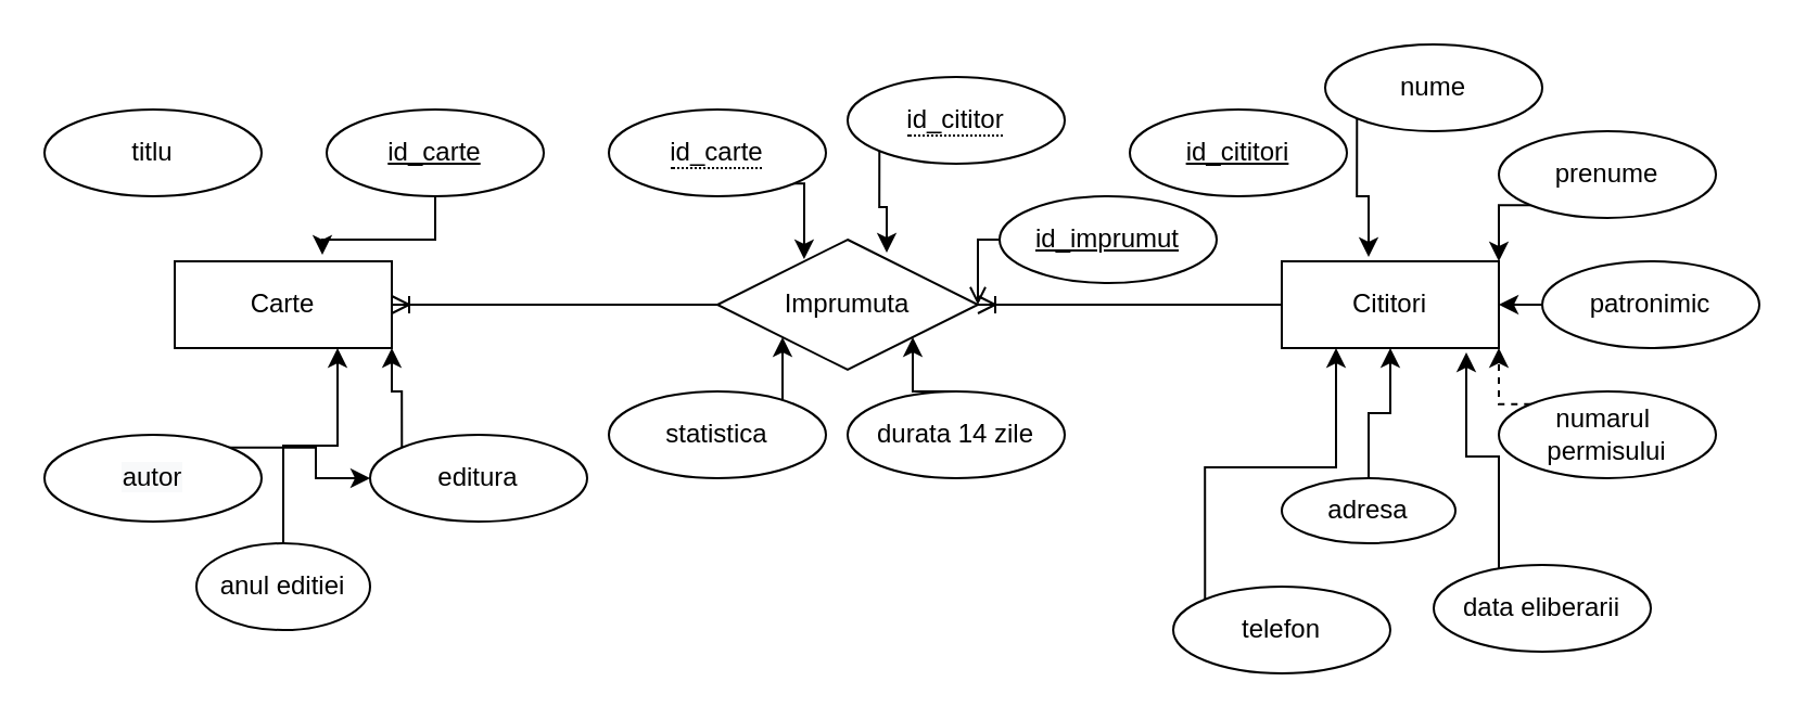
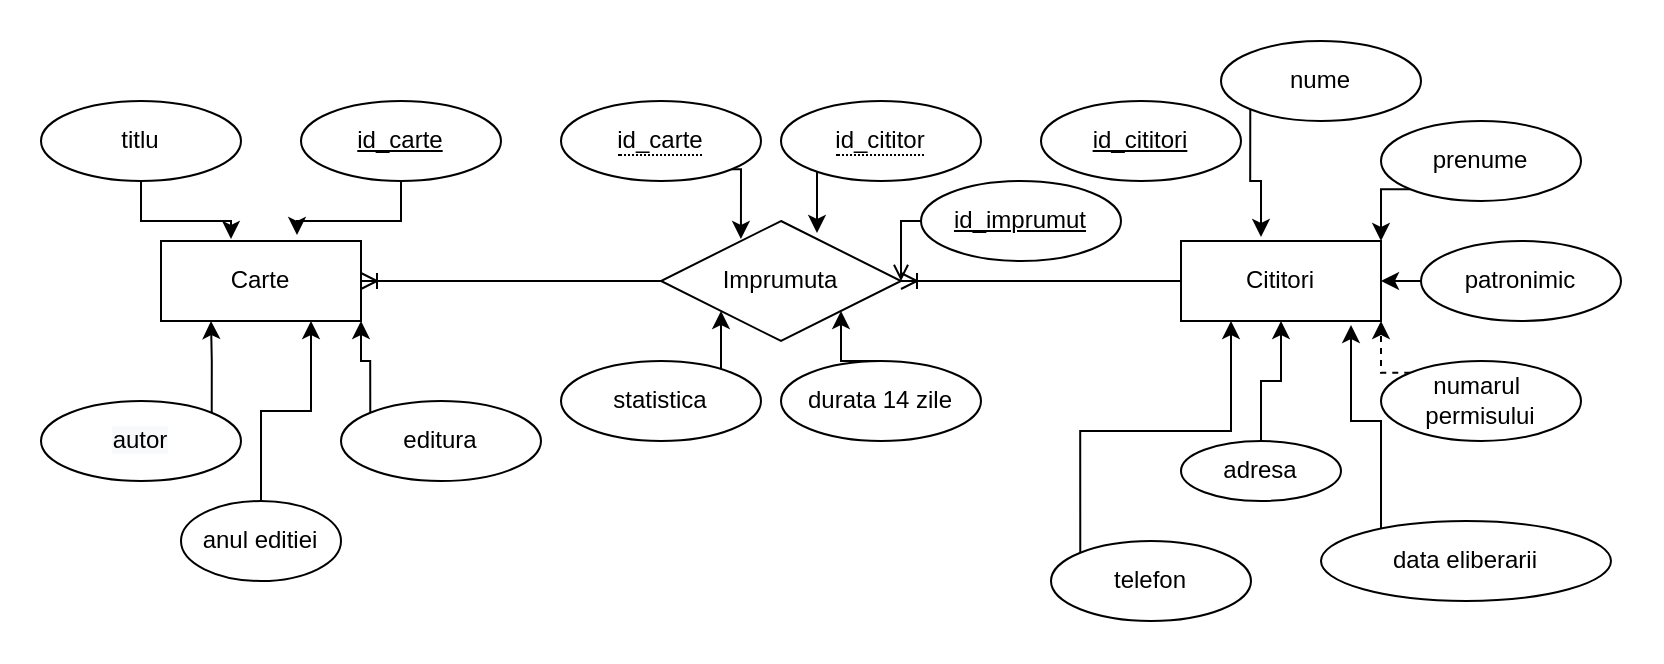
  <mxCell id="0" />
  <mxCell id="1" parent="0" />
  <mxCell id="2" value="Carte" style="whiteSpace=wrap;html=1;align=center;" vertex="1" parent="1"><mxGeometry x="80" y="120" width="100" height="40" as="geometry" /></mxCell>
  <mxCell id="3" style="edgeStyle=orthogonalEdgeStyle;rounded=0;orthogonalLoop=1;jettySize=auto;html=1;exitX=0.5;exitY=1;exitDx=0;exitDy=0;entryX=0.68;entryY=-0.075;entryDx=0;entryDy=0;entryPerimeter=0;" edge="1" parent="1" source="4" target="2"><mxGeometry relative="1" as="geometry" /></mxCell>
  <mxCell id="4" value="id_carte" style="ellipse;whiteSpace=wrap;html=1;align=center;fontStyle=4;" vertex="1" parent="1"><mxGeometry x="150" y="50" width="100" height="40" as="geometry" /></mxCell>
+ <mxCell id="5" style="edgeStyle=orthogonalEdgeStyle;rounded=0;orthogonalLoop=1;jettySize=auto;html=1;exitX=0.5;exitY=1;exitDx=0;exitDy=0;entryX=0.35;entryY=-0.025;entryDx=0;entryDy=0;entryPerimeter=0;" edge="1" parent="1" source="6" target="2"><mxGeometry relative="1" as="geometry" /></mxCell>
  <mxCell id="6" value="titlu" style="ellipse;whiteSpace=wrap;html=1;align=center;" vertex="1" parent="1"><mxGeometry x="20" y="50" width="100" height="40" as="geometry" /></mxCell>
- <mxCell id="7" style="edgeStyle=orthogonalEdgeStyle;rounded=0;orthogonalLoop=1;jettySize=auto;html=1;exitX=1;exitY=0;exitDx=0;exitDy=0;" edge="1" parent="1" source="8" target="10"><mxGeometry relative="1" as="geometry" /></mxCell>
+ <mxCell id="7" style="edgeStyle=orthogonalEdgeStyle;rounded=0;orthogonalLoop=1;jettySize=auto;html=1;exitX=1;exitY=0;exitDx=0;exitDy=0;entryX=0.25;entryY=1;entryDx=0;entryDy=0;" edge="1" parent="1" source="8" target="2"><mxGeometry relative="1" as="geometry" /></mxCell>
  <mxCell id="8" value="&#10;&#10;&lt;span style=&quot;color: rgb(0, 0, 0); font-family: helvetica; font-size: 12px; font-style: normal; font-weight: 400; letter-spacing: normal; text-align: center; text-indent: 0px; text-transform: none; word-spacing: 0px; background-color: rgb(248, 249, 250); display: inline; float: none;&quot;&gt;autor&lt;/span&gt;&#10;&#10;" style="ellipse;whiteSpace=wrap;html=1;align=center;" vertex="1" parent="1"><mxGeometry x="20" y="200" width="100" height="40" as="geometry" /></mxCell>
  <mxCell id="9" style="edgeStyle=orthogonalEdgeStyle;rounded=0;orthogonalLoop=1;jettySize=auto;html=1;exitX=0;exitY=0;exitDx=0;exitDy=0;entryX=1;entryY=1;entryDx=0;entryDy=0;" edge="1" parent="1" source="10" target="2"><mxGeometry relative="1" as="geometry" /></mxCell>
  <mxCell id="10" value="editura" style="ellipse;whiteSpace=wrap;html=1;align=center;" vertex="1" parent="1"><mxGeometry x="170" y="200" width="100" height="40" as="geometry" /></mxCell>
  <mxCell id="11" style="edgeStyle=orthogonalEdgeStyle;rounded=0;orthogonalLoop=1;jettySize=auto;html=1;exitX=0.5;exitY=0;exitDx=0;exitDy=0;entryX=0.75;entryY=1;entryDx=0;entryDy=0;" edge="1" parent="1" source="12" target="2"><mxGeometry relative="1" as="geometry" /></mxCell>
  <mxCell id="12" value="anul editiei" style="ellipse;whiteSpace=wrap;html=1;align=center;" vertex="1" parent="1"><mxGeometry x="90" y="250" width="80" height="40" as="geometry" /></mxCell>
  <mxCell id="13" value="Cititori" style="whiteSpace=wrap;html=1;align=center;" vertex="1" parent="1"><mxGeometry x="590" y="120" width="100" height="40" as="geometry" /></mxCell>
  <mxCell id="14" value="id_cititori" style="ellipse;whiteSpace=wrap;html=1;align=center;fontStyle=4;" vertex="1" parent="1"><mxGeometry x="520" y="50" width="100" height="40" as="geometry" /></mxCell>
  <mxCell id="15" style="edgeStyle=orthogonalEdgeStyle;rounded=0;orthogonalLoop=1;jettySize=auto;html=1;exitX=0;exitY=1;exitDx=0;exitDy=0;entryX=0.4;entryY=-0.05;entryDx=0;entryDy=0;entryPerimeter=0;" edge="1" parent="1" source="16" target="13"><mxGeometry relative="1" as="geometry" /></mxCell>
  <mxCell id="16" value="nume" style="ellipse;whiteSpace=wrap;html=1;align=center;" vertex="1" parent="1"><mxGeometry x="610" y="20" width="100" height="40" as="geometry" /></mxCell>
  <mxCell id="17" style="edgeStyle=orthogonalEdgeStyle;rounded=0;orthogonalLoop=1;jettySize=auto;html=1;exitX=0;exitY=1;exitDx=0;exitDy=0;entryX=1;entryY=0;entryDx=0;entryDy=0;" edge="1" parent="1" source="18" target="13"><mxGeometry relative="1" as="geometry" /></mxCell>
  <mxCell id="18" value="prenume" style="ellipse;whiteSpace=wrap;html=1;align=center;" vertex="1" parent="1"><mxGeometry x="690" y="60" width="100" height="40" as="geometry" /></mxCell>
  <mxCell id="19" style="edgeStyle=orthogonalEdgeStyle;rounded=0;orthogonalLoop=1;jettySize=auto;html=1;exitX=0;exitY=0.5;exitDx=0;exitDy=0;entryX=1;entryY=0.5;entryDx=0;entryDy=0;" edge="1" parent="1" source="20" target="13"><mxGeometry relative="1" as="geometry" /></mxCell>
  <mxCell id="20" value="patronimic" style="ellipse;whiteSpace=wrap;html=1;align=center;" vertex="1" parent="1"><mxGeometry x="710" y="120" width="100" height="40" as="geometry" /></mxCell>
  <mxCell id="21" style="edgeStyle=orthogonalEdgeStyle;rounded=0;orthogonalLoop=1;jettySize=auto;html=1;exitX=0;exitY=0;exitDx=0;exitDy=0;entryX=1;entryY=1;entryDx=0;entryDy=0;dashed=1;" edge="1" parent="1" source="22" target="13"><mxGeometry relative="1" as="geometry" /></mxCell>
  <mxCell id="22" value="numarul&amp;nbsp; permisului" style="ellipse;whiteSpace=wrap;html=1;align=center;" vertex="1" parent="1"><mxGeometry x="690" y="180" width="100" height="40" as="geometry" /></mxCell>
  <mxCell id="23" style="edgeStyle=orthogonalEdgeStyle;rounded=0;orthogonalLoop=1;jettySize=auto;html=1;exitX=1;exitY=0;exitDx=0;exitDy=0;entryX=0.85;entryY=1.05;entryDx=0;entryDy=0;entryPerimeter=0;" edge="1" parent="1" source="24" target="13"><mxGeometry relative="1" as="geometry"><Array as="points"><mxPoint x="690" y="266" /><mxPoint x="690" y="210" /><mxPoint x="675" y="210" /></Array></mxGeometry></mxCell>
- <mxCell id="24" value="data eliberarii" style="ellipse;whiteSpace=wrap;html=1;align=center;" vertex="1" parent="1"><mxGeometry x="660" y="260" width="100" height="40" as="geometry" /></mxCell>
+ <mxCell id="24" value="data eliberarii" style="ellipse;whiteSpace=wrap;html=1;align=center;" vertex="1" parent="1"><mxGeometry x="660" y="260" width="145" height="40" as="geometry" /></mxCell>
  <mxCell id="25" style="edgeStyle=orthogonalEdgeStyle;rounded=0;orthogonalLoop=1;jettySize=auto;html=1;exitX=0.5;exitY=0;exitDx=0;exitDy=0;entryX=0.5;entryY=1;entryDx=0;entryDy=0;" edge="1" parent="1" source="26" target="13"><mxGeometry relative="1" as="geometry" /></mxCell>
  <mxCell id="26" value="adresa" style="ellipse;whiteSpace=wrap;html=1;align=center;" vertex="1" parent="1"><mxGeometry x="590" y="220" width="80" height="30" as="geometry" /></mxCell>
  <mxCell id="27" style="edgeStyle=orthogonalEdgeStyle;rounded=0;orthogonalLoop=1;jettySize=auto;html=1;exitX=0;exitY=0;exitDx=0;exitDy=0;entryX=0.25;entryY=1;entryDx=0;entryDy=0;" edge="1" parent="1" source="28" target="13"><mxGeometry relative="1" as="geometry" /></mxCell>
- <mxCell id="28" value="telefon" style="ellipse;whiteSpace=wrap;html=1;align=center;" vertex="1" parent="1"><mxGeometry x="540" y="270" width="100" height="40" as="geometry" /></mxCell>
+ <mxCell id="28" value="telefon" style="ellipse;whiteSpace=wrap;html=1;align=center;" vertex="1" parent="1"><mxGeometry x="525" y="270" width="100" height="40" as="geometry" /></mxCell>
  <mxCell id="29" value="Imprumuta" style="shape=rhombus;perimeter=rhombusPerimeter;whiteSpace=wrap;html=1;align=center;" vertex="1" parent="1"><mxGeometry x="330" y="110" width="120" height="60" as="geometry" /></mxCell>
  <mxCell id="30" style="edgeStyle=orthogonalEdgeStyle;rounded=0;orthogonalLoop=1;jettySize=auto;html=1;exitX=1;exitY=1;exitDx=0;exitDy=0;entryX=0.333;entryY=0.15;entryDx=0;entryDy=0;entryPerimeter=0;" edge="1" parent="1" source="31" target="29"><mxGeometry relative="1" as="geometry" /></mxCell>
  <mxCell id="31" value="&lt;span style=&quot;border-bottom: 1px dotted&quot;&gt;id_carte&lt;/span&gt;" style="ellipse;whiteSpace=wrap;html=1;align=center;" vertex="1" parent="1"><mxGeometry x="280" y="50" width="100" height="40" as="geometry" /></mxCell>
  <mxCell id="32" style="edgeStyle=orthogonalEdgeStyle;rounded=0;orthogonalLoop=1;jettySize=auto;html=1;exitX=0;exitY=1;exitDx=0;exitDy=0;entryX=0.65;entryY=0.1;entryDx=0;entryDy=0;entryPerimeter=0;" edge="1" parent="1" source="33" target="29"><mxGeometry relative="1" as="geometry" /></mxCell>
- <mxCell id="33" value="&lt;span style=&quot;border-bottom: 1px dotted&quot;&gt;id_cititor&lt;/span&gt;" style="ellipse;whiteSpace=wrap;html=1;align=center;" vertex="1" parent="1"><mxGeometry x="390" y="35" width="100" height="40" as="geometry" /></mxCell>
+ <mxCell id="33" value="&lt;span style=&quot;border-bottom: 1px dotted&quot;&gt;id_cititor&lt;/span&gt;" style="ellipse;whiteSpace=wrap;html=1;align=center;" vertex="1" parent="1"><mxGeometry x="390" y="50" width="100" height="40" as="geometry" /></mxCell>
  <mxCell id="34" style="edgeStyle=orthogonalEdgeStyle;rounded=0;orthogonalLoop=1;jettySize=auto;html=1;exitX=0;exitY=0.5;exitDx=0;exitDy=0;entryX=1;entryY=0.5;entryDx=0;entryDy=0;endArrow=open;" edge="1" parent="1" source="35" target="29"><mxGeometry relative="1" as="geometry" /></mxCell>
  <mxCell id="35" value="id_imprumut" style="ellipse;whiteSpace=wrap;html=1;align=center;fontStyle=4;" vertex="1" parent="1"><mxGeometry x="460" y="90" width="100" height="40" as="geometry" /></mxCell>
  <mxCell id="36" style="edgeStyle=orthogonalEdgeStyle;rounded=0;orthogonalLoop=1;jettySize=auto;html=1;exitX=0.5;exitY=0;exitDx=0;exitDy=0;entryX=1;entryY=1;entryDx=0;entryDy=0;" edge="1" parent="1" source="37" target="29"><mxGeometry relative="1" as="geometry" /></mxCell>
  <mxCell id="37" value="durata 14 zile" style="ellipse;whiteSpace=wrap;html=1;align=center;" vertex="1" parent="1"><mxGeometry x="390" y="180" width="100" height="40" as="geometry" /></mxCell>
  <mxCell id="38" style="edgeStyle=orthogonalEdgeStyle;rounded=0;orthogonalLoop=1;jettySize=auto;html=1;exitX=1;exitY=0;exitDx=0;exitDy=0;entryX=0;entryY=1;entryDx=0;entryDy=0;" edge="1" parent="1" source="39" target="29"><mxGeometry relative="1" as="geometry" /></mxCell>
  <mxCell id="39" value="statistica" style="ellipse;whiteSpace=wrap;html=1;align=center;" vertex="1" parent="1"><mxGeometry x="280" y="180" width="100" height="40" as="geometry" /></mxCell>
  <mxCell id="40" value="" style="edgeStyle=entityRelationEdgeStyle;fontSize=12;html=1;endArrow=ERoneToMany;exitX=0;exitY=0.5;exitDx=0;exitDy=0;entryX=1;entryY=0.5;entryDx=0;entryDy=0;" edge="1" parent="1" source="13" target="29"><mxGeometry width="100" height="100" relative="1" as="geometry"><mxPoint x="290" y="450" as="sourcePoint" /><mxPoint x="390" y="350" as="targetPoint" /></mxGeometry></mxCell>
  <mxCell id="41" value="" style="edgeStyle=entityRelationEdgeStyle;fontSize=12;html=1;endArrow=ERoneToMany;entryX=1;entryY=0.5;entryDx=0;entryDy=0;exitX=0;exitY=0.5;exitDx=0;exitDy=0;" edge="1" parent="1" source="29" target="2"><mxGeometry width="100" height="100" relative="1" as="geometry"><mxPoint x="260" y="430" as="sourcePoint" /><mxPoint x="360" y="330" as="targetPoint" /></mxGeometry></mxCell>
